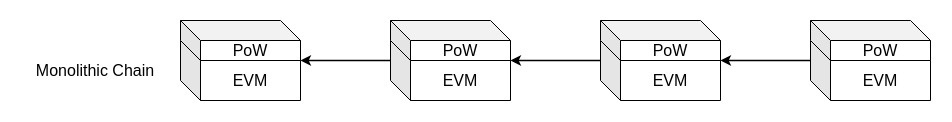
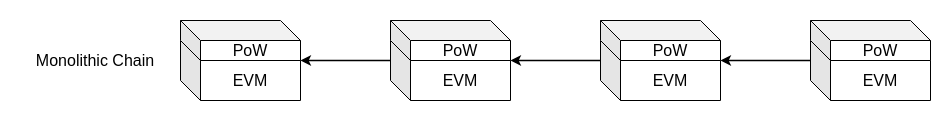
  <mxCell id="0" />
  <mxCell id="1" parent="0" />
  <mxCell id="2" value="&lt;font style=&quot;font-size: 16px&quot;&gt;EVM&lt;/font&gt;" style="shape=cube;whiteSpace=wrap;html=1;boundedLbl=1;backgroundOutline=1;darkOpacity=0.05;darkOpacity2=0.1;" vertex="1" parent="1"><mxGeometry x="180" y="40" width="120" height="60" as="geometry" /></mxCell>
  <mxCell id="3" value="&lt;font style=&quot;font-size: 16px&quot;&gt;PoW&lt;/font&gt;" style="shape=cube;whiteSpace=wrap;html=1;boundedLbl=1;backgroundOutline=1;darkOpacity=0.05;darkOpacity2=0.1;" vertex="1" parent="1"><mxGeometry x="180" y="20" width="120" height="40" as="geometry" /></mxCell>
  <mxCell id="4" value="&lt;font style=&quot;font-size: 16px&quot;&gt;EVM&lt;/font&gt;" style="shape=cube;whiteSpace=wrap;html=1;boundedLbl=1;backgroundOutline=1;darkOpacity=0.05;darkOpacity2=0.1;" vertex="1" parent="1"><mxGeometry x="390" y="40" width="120" height="60" as="geometry" /></mxCell>
  <mxCell id="5" value="&lt;font style=&quot;font-size: 16px&quot;&gt;PoW&lt;/font&gt;" style="shape=cube;whiteSpace=wrap;html=1;boundedLbl=1;backgroundOutline=1;darkOpacity=0.05;darkOpacity2=0.1;" vertex="1" parent="1"><mxGeometry x="390" y="20" width="120" height="40" as="geometry" /></mxCell>
  <mxCell id="6" value="&lt;font style=&quot;font-size: 16px&quot;&gt;EVM&lt;/font&gt;" style="shape=cube;whiteSpace=wrap;html=1;boundedLbl=1;backgroundOutline=1;darkOpacity=0.05;darkOpacity2=0.1;" vertex="1" parent="1"><mxGeometry x="600" y="40" width="120" height="60" as="geometry" /></mxCell>
  <mxCell id="7" value="&lt;font style=&quot;font-size: 16px&quot;&gt;PoW&lt;/font&gt;" style="shape=cube;whiteSpace=wrap;html=1;boundedLbl=1;backgroundOutline=1;darkOpacity=0.05;darkOpacity2=0.1;" vertex="1" parent="1"><mxGeometry x="600" y="20" width="120" height="40" as="geometry" /></mxCell>
  <mxCell id="8" value="&lt;font style=&quot;font-size: 16px&quot;&gt;EVM&lt;/font&gt;" style="shape=cube;whiteSpace=wrap;html=1;boundedLbl=1;backgroundOutline=1;darkOpacity=0.05;darkOpacity2=0.1;" vertex="1" parent="1"><mxGeometry x="810" y="40" width="120" height="60" as="geometry" /></mxCell>
  <mxCell id="9" value="&lt;font style=&quot;font-size: 16px&quot;&gt;PoW&lt;/font&gt;" style="shape=cube;whiteSpace=wrap;html=1;boundedLbl=1;backgroundOutline=1;darkOpacity=0.05;darkOpacity2=0.1;" vertex="1" parent="1"><mxGeometry x="810" y="20" width="120" height="40" as="geometry" /></mxCell>
  <mxCell id="10" value="" style="endArrow=classic;html=1;rounded=0;strokeWidth=1.5;fontSize=16;exitX=0;exitY=0;exitDx=0;exitDy=20;exitPerimeter=0;" edge="1" parent="1" source="4"><mxGeometry width="50" height="50" relative="1" as="geometry"><mxPoint x="370" y="59.5" as="sourcePoint" /><mxPoint x="300" y="60" as="targetPoint" /></mxGeometry></mxCell>
  <mxCell id="11" value="" style="endArrow=classic;html=1;rounded=0;strokeWidth=1.5;fontSize=16;exitX=0;exitY=0;exitDx=0;exitDy=20;exitPerimeter=0;" edge="1" parent="1"><mxGeometry width="50" height="50" relative="1" as="geometry"><mxPoint x="600" y="60" as="sourcePoint" /><mxPoint x="510" y="60" as="targetPoint" /></mxGeometry></mxCell>
  <mxCell id="12" value="" style="endArrow=classic;html=1;rounded=0;strokeWidth=1.5;fontSize=16;exitX=0;exitY=0;exitDx=0;exitDy=20;exitPerimeter=0;" edge="1" parent="1"><mxGeometry width="50" height="50" relative="1" as="geometry"><mxPoint x="810" y="60" as="sourcePoint" /><mxPoint x="720" y="60" as="targetPoint" /></mxGeometry></mxCell>
- <mxCell id="13" value="&lt;span style=&quot;font-size: 16px; user-select: auto;&quot;&gt;Monolithic&amp;nbsp;Chain&lt;/span&gt;" style="text;html=1;strokeColor=none;fillColor=none;align=center;verticalAlign=middle;whiteSpace=wrap;rounded=0;fontSize=12;" vertex="1" parent="1"><mxGeometry x="20" y="55" width="150" height="30" as="geometry" /></mxCell>
+ <mxCell id="13" value="&lt;span style=&quot;font-size: 16px; user-select: auto;&quot;&gt;Monolithic&amp;nbsp;Chain&lt;/span&gt;" style="text;html=1;strokeColor=none;fillColor=none;align=center;verticalAlign=middle;whiteSpace=wrap;rounded=0;fontSize=12;" vertex="1" parent="1"><mxGeometry y="45" width="150" height="30" as="geometry" x="20" /></mxCell>
